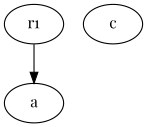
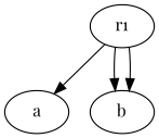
  digraph {
    fontname="Playfair Display"
    volume=1.0
    node [fontname="Playfair Display" plot=true]
    edge [fontname="Playfair Display"]
    a [conc_init=1]
    r1 [kb=1.0 kf="c**0.5+tan(20)" plot=""]
-   c [conc_init=0.1]
+   b [conc_init=0]
    r1 -> a
+   r1 -> b
+   r1 -> b
  }
